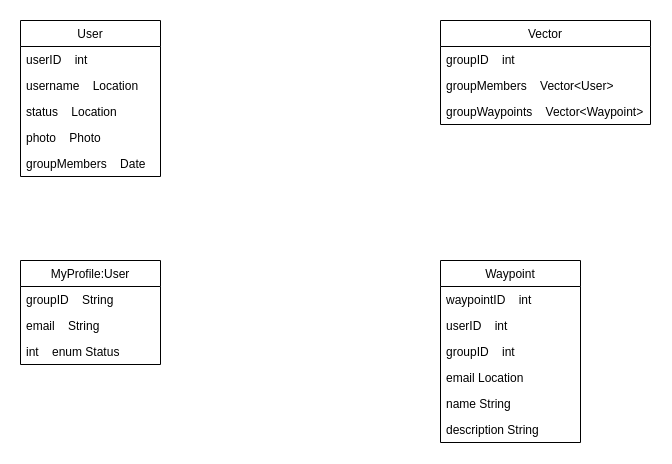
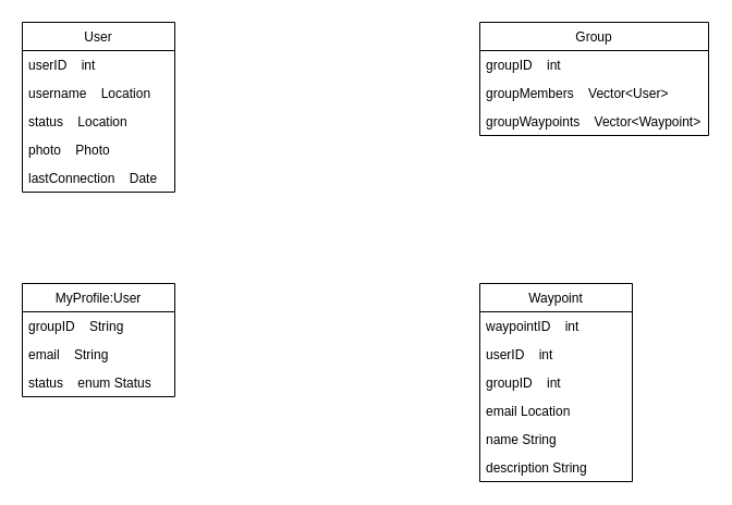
  <mxCell id="0" />
  <mxCell id="1" parent="0" />
  <mxCell id="2" value="User" style="swimlane;fontStyle=0;childLayout=stackLayout;horizontal=1;startSize=26;fillColor=none;horizontalStack=0;resizeParent=1;resizeParentMax=0;resizeLast=0;collapsible=1;marginBottom=0;" vertex="1" parent="1"><mxGeometry x="20" y="20" width="140" height="156" as="geometry" /></mxCell>
  <mxCell id="3" value="userID    int&#10;" style="text;strokeColor=none;fillColor=none;align=left;verticalAlign=top;spacingLeft=4;spacingRight=4;overflow=hidden;rotatable=0;points=[[0,0.5],[1,0.5]];portConstraint=eastwest;" vertex="1" parent="2"><mxGeometry y="26" width="140" height="26" as="geometry" /></mxCell>
  <mxCell id="4" value="username    Location" style="text;strokeColor=none;fillColor=none;align=left;verticalAlign=top;spacingLeft=4;spacingRight=4;overflow=hidden;rotatable=0;points=[[0,0.5],[1,0.5]];portConstraint=eastwest;" vertex="1" parent="2"><mxGeometry y="52" width="140" height="26" as="geometry" /></mxCell>
  <mxCell id="5" value="status    Location&#10;&#10;" style="text;strokeColor=none;fillColor=none;align=left;verticalAlign=top;spacingLeft=4;spacingRight=4;overflow=hidden;rotatable=0;points=[[0,0.5],[1,0.5]];portConstraint=eastwest;" vertex="1" parent="2"><mxGeometry y="78" width="140" height="26" as="geometry" /></mxCell>
  <mxCell id="6" value="photo    Photo" style="text;strokeColor=none;fillColor=none;align=left;verticalAlign=top;spacingLeft=4;spacingRight=4;overflow=hidden;rotatable=0;points=[[0,0.5],[1,0.5]];portConstraint=eastwest;" vertex="1" parent="2"><mxGeometry y="104" width="140" height="26" as="geometry" /></mxCell>
- <mxCell id="7" value="groupMembers    Date" style="text;strokeColor=none;fillColor=none;align=left;verticalAlign=top;spacingLeft=4;spacingRight=4;overflow=hidden;rotatable=0;points=[[0,0.5],[1,0.5]];portConstraint=eastwest;" vertex="1" parent="2"><mxGeometry y="130" width="140" height="26" as="geometry" /></mxCell>
+ <mxCell id="7" value="lastConnection    Date" style="text;strokeColor=none;fillColor=none;align=left;verticalAlign=top;spacingLeft=4;spacingRight=4;overflow=hidden;rotatable=0;points=[[0,0.5],[1,0.5]];portConstraint=eastwest;" vertex="1" parent="2"><mxGeometry y="130" width="140" height="26" as="geometry" /></mxCell>
  <mxCell id="8" value="MyProfile:User" style="swimlane;fontStyle=0;childLayout=stackLayout;horizontal=1;startSize=26;fillColor=none;horizontalStack=0;resizeParent=1;resizeParentMax=0;resizeLast=0;collapsible=1;marginBottom=0;" vertex="1" parent="1"><mxGeometry x="20" y="260" width="140" height="104" as="geometry" /></mxCell>
  <mxCell id="9" value="groupID    String&#10;&#10;" style="text;strokeColor=none;fillColor=none;align=left;verticalAlign=top;spacingLeft=4;spacingRight=4;overflow=hidden;rotatable=0;points=[[0,0.5],[1,0.5]];portConstraint=eastwest;" vertex="1" parent="8"><mxGeometry y="26" width="140" height="26" as="geometry" /></mxCell>
  <mxCell id="10" value="email    String  &#10;&#10;" style="text;strokeColor=none;fillColor=none;align=left;verticalAlign=top;spacingLeft=4;spacingRight=4;overflow=hidden;rotatable=0;points=[[0,0.5],[1,0.5]];portConstraint=eastwest;" vertex="1" parent="8"><mxGeometry y="52" width="140" height="26" as="geometry" /></mxCell>
- <mxCell id="11" value="int    enum Status" style="text;strokeColor=none;fillColor=none;align=left;verticalAlign=top;spacingLeft=4;spacingRight=4;overflow=hidden;rotatable=0;points=[[0,0.5],[1,0.5]];portConstraint=eastwest;" vertex="1" parent="8"><mxGeometry y="78" width="140" height="26" as="geometry" /></mxCell>
+ <mxCell id="11" value="status    enum Status" style="text;strokeColor=none;fillColor=none;align=left;verticalAlign=top;spacingLeft=4;spacingRight=4;overflow=hidden;rotatable=0;points=[[0,0.5],[1,0.5]];portConstraint=eastwest;" vertex="1" parent="8"><mxGeometry y="78" width="140" height="26" as="geometry" /></mxCell>
  <mxCell id="12" value="Waypoint" style="swimlane;fontStyle=0;childLayout=stackLayout;horizontal=1;startSize=26;fillColor=none;horizontalStack=0;resizeParent=1;resizeParentMax=0;resizeLast=0;collapsible=1;marginBottom=0;" vertex="1" parent="1"><mxGeometry x="440" y="260" width="140" height="182" as="geometry" /></mxCell>
  <mxCell id="13" value="waypointID    int" style="text;strokeColor=none;fillColor=none;align=left;verticalAlign=top;spacingLeft=4;spacingRight=4;overflow=hidden;rotatable=0;points=[[0,0.5],[1,0.5]];portConstraint=eastwest;" vertex="1" parent="12"><mxGeometry y="26" width="140" height="26" as="geometry" /></mxCell>
  <mxCell id="14" value="userID    int" style="text;strokeColor=none;fillColor=none;align=left;verticalAlign=top;spacingLeft=4;spacingRight=4;overflow=hidden;rotatable=0;points=[[0,0.5],[1,0.5]];portConstraint=eastwest;" vertex="1" parent="12"><mxGeometry y="52" width="140" height="26" as="geometry" /></mxCell>
  <mxCell id="15" value="groupID    int" style="text;strokeColor=none;fillColor=none;align=left;verticalAlign=top;spacingLeft=4;spacingRight=4;overflow=hidden;rotatable=0;points=[[0,0.5],[1,0.5]];portConstraint=eastwest;" vertex="1" parent="12"><mxGeometry y="78" width="140" height="26" as="geometry" /></mxCell>
  <mxCell id="16" value="email Location " style="text;strokeColor=none;fillColor=none;align=left;verticalAlign=top;spacingLeft=4;spacingRight=4;overflow=hidden;rotatable=0;points=[[0,0.5],[1,0.5]];portConstraint=eastwest;" vertex="1" parent="12"><mxGeometry y="104" width="140" height="26" as="geometry" /></mxCell>
  <mxCell id="17" value="name String" style="text;strokeColor=none;fillColor=none;align=left;verticalAlign=top;spacingLeft=4;spacingRight=4;overflow=hidden;rotatable=0;points=[[0,0.5],[1,0.5]];portConstraint=eastwest;" vertex="1" parent="12"><mxGeometry y="130" width="140" height="26" as="geometry" /></mxCell>
  <mxCell id="18" value="description String" style="text;strokeColor=none;fillColor=none;align=left;verticalAlign=top;spacingLeft=4;spacingRight=4;overflow=hidden;rotatable=0;points=[[0,0.5],[1,0.5]];portConstraint=eastwest;" vertex="1" parent="12"><mxGeometry y="156" width="140" height="26" as="geometry" /></mxCell>
- <mxCell id="19" value="Vector" style="swimlane;fontStyle=0;childLayout=stackLayout;horizontal=1;startSize=26;fillColor=none;horizontalStack=0;resizeParent=1;resizeParentMax=0;resizeLast=0;collapsible=1;marginBottom=0;" vertex="1" parent="1"><mxGeometry x="440" y="20" width="210" height="104" as="geometry" /></mxCell>
+ <mxCell id="19" value="Group" style="swimlane;fontStyle=0;childLayout=stackLayout;horizontal=1;startSize=26;fillColor=none;horizontalStack=0;resizeParent=1;resizeParentMax=0;resizeLast=0;collapsible=1;marginBottom=0;" vertex="1" parent="1"><mxGeometry x="440" y="20" width="210" height="104" as="geometry" /></mxCell>
  <mxCell id="20" value="groupID    int" style="text;strokeColor=none;fillColor=none;align=left;verticalAlign=top;spacingLeft=4;spacingRight=4;overflow=hidden;rotatable=0;points=[[0,0.5],[1,0.5]];portConstraint=eastwest;" vertex="1" parent="19"><mxGeometry y="26" width="210" height="26" as="geometry" /></mxCell>
  <mxCell id="21" value="groupMembers    Vector&lt;User&gt;" style="text;strokeColor=none;fillColor=none;align=left;verticalAlign=top;spacingLeft=4;spacingRight=4;overflow=hidden;rotatable=0;points=[[0,0.5],[1,0.5]];portConstraint=eastwest;" vertex="1" parent="19"><mxGeometry y="52" width="210" height="26" as="geometry" /></mxCell>
  <mxCell id="22" value="groupWaypoints    Vector&lt;Waypoint&gt;" style="text;strokeColor=none;fillColor=none;align=left;verticalAlign=top;spacingLeft=4;spacingRight=4;overflow=hidden;rotatable=0;points=[[0,0.5],[1,0.5]];portConstraint=eastwest;" vertex="1" parent="19"><mxGeometry y="78" width="210" height="26" as="geometry" /></mxCell>
